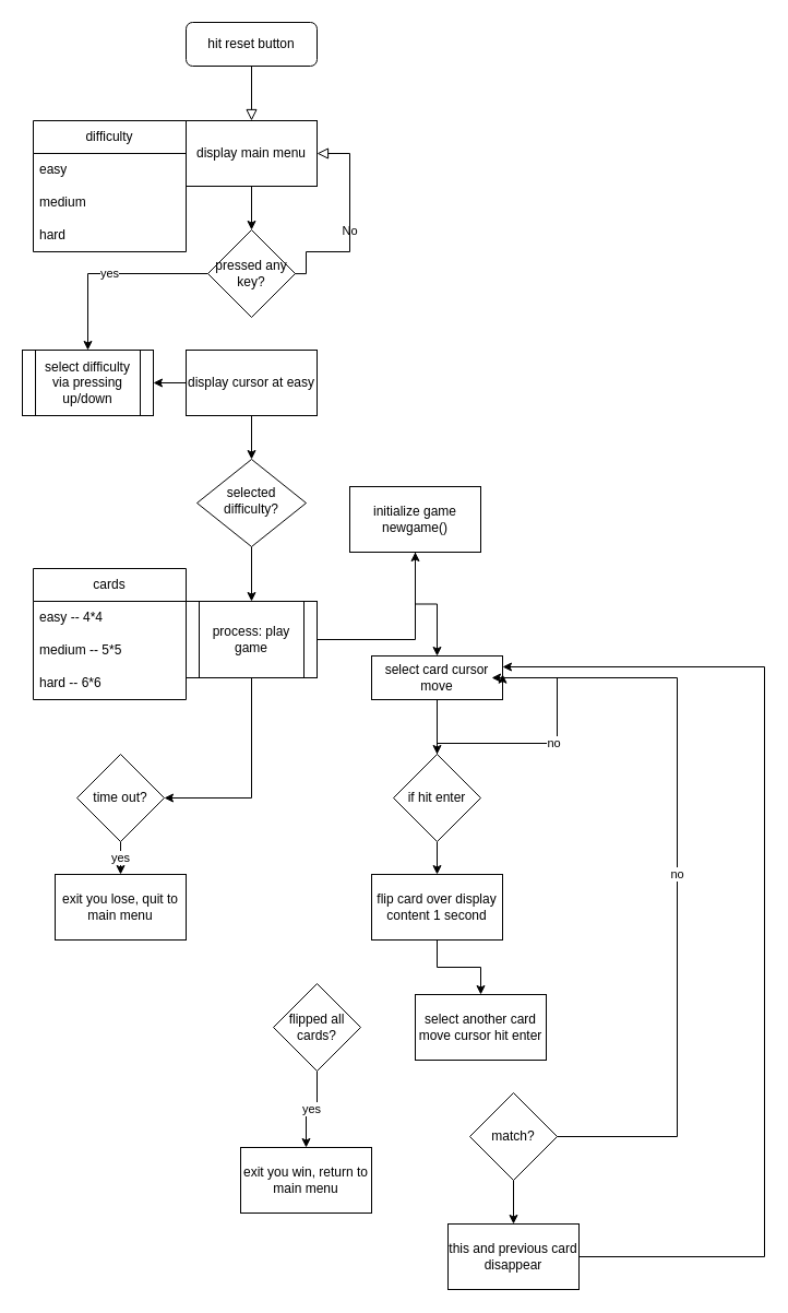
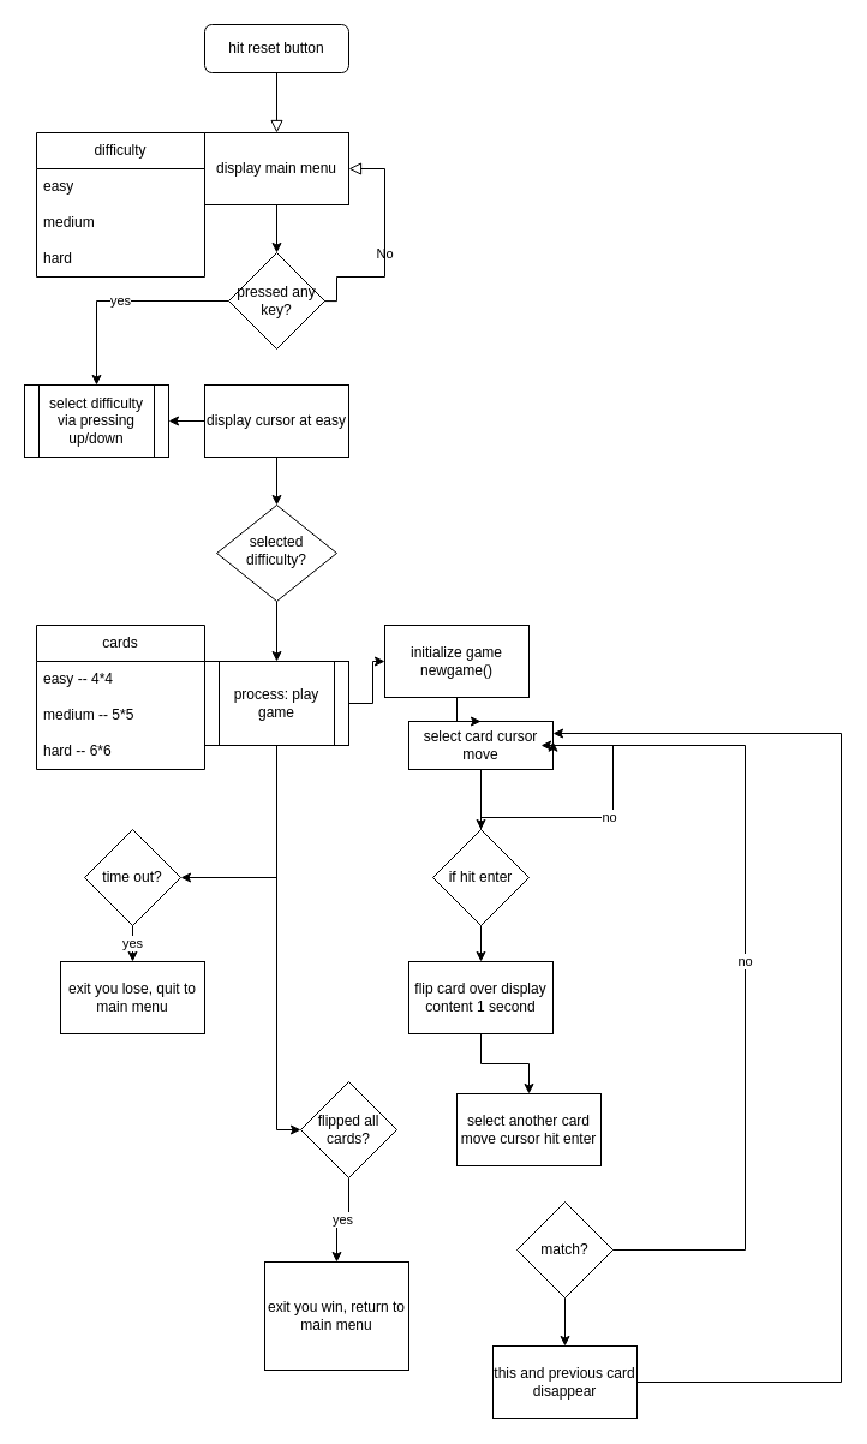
  <mxCell id="0" />
  <mxCell id="1" parent="0" />
  <mxCell id="2" value="" style="rounded=0;html=1;jettySize=auto;orthogonalLoop=1;fontSize=11;endArrow=block;endFill=0;endSize=8;strokeWidth=1;shadow=0;labelBackgroundColor=none;edgeStyle=orthogonalEdgeStyle;entryX=0.5;entryY=0;entryDx=0;entryDy=0;" parent="1" source="3" target="8" edge="1"><mxGeometry relative="1" as="geometry" /></mxCell>
  <mxCell id="3" value="hit reset button" style="rounded=1;whiteSpace=wrap;html=1;fontSize=12;glass=0;strokeWidth=1;shadow=0;" parent="1" vertex="1"><mxGeometry x="170" y="20" width="120" height="40" as="geometry" /></mxCell>
  <mxCell id="4" value="No" style="edgeStyle=orthogonalEdgeStyle;rounded=0;html=1;jettySize=auto;orthogonalLoop=1;fontSize=11;endArrow=block;endFill=0;endSize=8;strokeWidth=1;shadow=0;labelBackgroundColor=none;exitX=0.944;exitY=0.501;exitDx=0;exitDy=0;exitPerimeter=0;entryX=1;entryY=0.5;entryDx=0;entryDy=0;" parent="1" source="13" target="8" edge="1"><mxGeometry x="-0.035" relative="1" as="geometry"><mxPoint as="offset" /><mxPoint x="270" y="309.99" as="sourcePoint" /><mxPoint x="300" y="150" as="targetPoint" /><Array as="points"><mxPoint x="280" y="250" /><mxPoint x="280" y="230" /><mxPoint x="320" y="230" /><mxPoint x="320" y="140" /></Array></mxGeometry></mxCell>
  <mxCell id="5" style="edgeStyle=orthogonalEdgeStyle;rounded=0;orthogonalLoop=1;jettySize=auto;html=1;entryX=0.5;entryY=0;entryDx=0;entryDy=0;" edge="1" parent="1" source="6" target="18"><mxGeometry relative="1" as="geometry" /></mxCell>
  <mxCell id="6" value="selected difficulty?" style="rhombus;whiteSpace=wrap;html=1;shadow=0;fontFamily=Helvetica;fontSize=12;align=center;strokeWidth=1;spacing=6;spacingTop=-4;" parent="1" vertex="1"><mxGeometry x="180" y="420" width="100" height="80" as="geometry" /></mxCell>
  <mxCell id="7" value="" style="edgeStyle=orthogonalEdgeStyle;rounded=0;orthogonalLoop=1;jettySize=auto;html=1;exitX=0.5;exitY=1;exitDx=0;exitDy=0;entryX=0.5;entryY=0;entryDx=0;entryDy=0;" edge="1" parent="1" source="8" target="13"><mxGeometry x="0.038" relative="1" as="geometry"><mxPoint x="220" y="350" as="targetPoint" /><Array as="points"><mxPoint x="230" y="170" /><mxPoint x="230" y="170" /></Array><mxPoint as="offset" /></mxGeometry></mxCell>
  <mxCell id="8" value="display main menu" style="rounded=0;whiteSpace=wrap;html=1;" vertex="1" parent="1"><mxGeometry x="170" y="110" width="120" height="60" as="geometry" /></mxCell>
  <mxCell id="9" value="" style="edgeStyle=orthogonalEdgeStyle;rounded=0;orthogonalLoop=1;jettySize=auto;html=1;" edge="1" parent="1" source="11" target="6"><mxGeometry relative="1" as="geometry" /></mxCell>
  <mxCell id="10" value="" style="edgeStyle=orthogonalEdgeStyle;rounded=0;orthogonalLoop=1;jettySize=auto;html=1;" edge="1" parent="1" source="11" target="14"><mxGeometry relative="1" as="geometry" /></mxCell>
  <mxCell id="11" value="display cursor at easy" style="rounded=0;whiteSpace=wrap;html=1;" vertex="1" parent="1"><mxGeometry x="170" y="320" width="120" height="60" as="geometry" /></mxCell>
  <mxCell id="12" value="yes" style="edgeStyle=orthogonalEdgeStyle;rounded=0;orthogonalLoop=1;jettySize=auto;html=1;" edge="1" parent="1" source="13" target="14"><mxGeometry relative="1" as="geometry" /></mxCell>
  <mxCell id="13" value="pressed any key?" style="rhombus;whiteSpace=wrap;html=1;" vertex="1" parent="1"><mxGeometry x="190" y="210" width="80" height="80" as="geometry" /></mxCell>
  <mxCell id="14" value="select difficulty via pressing up/down" style="shape=process;whiteSpace=wrap;html=1;backgroundOutline=1;" vertex="1" parent="1"><mxGeometry y="320" width="120" height="60" as="geometry" x="20" /></mxCell>
  <mxCell id="15" style="edgeStyle=orthogonalEdgeStyle;rounded=0;orthogonalLoop=1;jettySize=auto;html=1;entryX=1;entryY=0.5;entryDx=0;entryDy=0;" edge="1" parent="1" source="18" target="28"><mxGeometry relative="1" as="geometry"><Array as="points"><mxPoint x="230" y="730" /></Array></mxGeometry></mxCell>
+ <mxCell id="16" style="edgeStyle=orthogonalEdgeStyle;rounded=0;orthogonalLoop=1;jettySize=auto;html=1;entryX=0;entryY=0.5;entryDx=0;entryDy=0;" edge="1" parent="1" source="18" target="31"><mxGeometry relative="1" as="geometry" /></mxCell>
  <mxCell id="17" value="" style="edgeStyle=orthogonalEdgeStyle;rounded=0;orthogonalLoop=1;jettySize=auto;html=1;" edge="1" parent="1" source="18" target="41"><mxGeometry relative="1" as="geometry" /></mxCell>
  <mxCell id="18" value="process: play game" style="shape=process;whiteSpace=wrap;html=1;backgroundOutline=1;" vertex="1" parent="1"><mxGeometry x="170" y="550" width="120" height="70" as="geometry" /></mxCell>
  <mxCell id="19" value="difficulty" style="swimlane;fontStyle=0;childLayout=stackLayout;horizontal=1;startSize=30;horizontalStack=0;resizeParent=1;resizeParentMax=0;resizeLast=0;collapsible=1;marginBottom=0;whiteSpace=wrap;html=1;" vertex="1" parent="1"><mxGeometry x="30" y="110" width="140" height="120" as="geometry" /></mxCell>
  <mxCell id="20" value="easy" style="text;strokeColor=none;fillColor=none;align=left;verticalAlign=middle;spacingLeft=4;spacingRight=4;overflow=hidden;points=[[0,0.5],[1,0.5]];portConstraint=eastwest;rotatable=0;whiteSpace=wrap;html=1;" vertex="1" parent="19"><mxGeometry y="30" width="140" height="30" as="geometry" /></mxCell>
  <mxCell id="21" value="medium" style="text;strokeColor=none;fillColor=none;align=left;verticalAlign=middle;spacingLeft=4;spacingRight=4;overflow=hidden;points=[[0,0.5],[1,0.5]];portConstraint=eastwest;rotatable=0;whiteSpace=wrap;html=1;" vertex="1" parent="19"><mxGeometry y="60" width="140" height="30" as="geometry" /></mxCell>
  <mxCell id="22" value="hard" style="text;strokeColor=none;fillColor=none;align=left;verticalAlign=middle;spacingLeft=4;spacingRight=4;overflow=hidden;points=[[0,0.5],[1,0.5]];portConstraint=eastwest;rotatable=0;whiteSpace=wrap;html=1;" vertex="1" parent="19"><mxGeometry y="90" width="140" height="30" as="geometry" /></mxCell>
  <mxCell id="23" value="cards" style="swimlane;fontStyle=0;childLayout=stackLayout;horizontal=1;startSize=30;horizontalStack=0;resizeParent=1;resizeParentMax=0;resizeLast=0;collapsible=1;marginBottom=0;whiteSpace=wrap;html=1;" vertex="1" parent="1"><mxGeometry x="30" y="520" width="140" height="120" as="geometry" /></mxCell>
  <mxCell id="24" value="easy -- 4*4" style="text;strokeColor=none;fillColor=none;align=left;verticalAlign=middle;spacingLeft=4;spacingRight=4;overflow=hidden;points=[[0,0.5],[1,0.5]];portConstraint=eastwest;rotatable=0;whiteSpace=wrap;html=1;" vertex="1" parent="23"><mxGeometry y="30" width="140" height="30" as="geometry" /></mxCell>
  <mxCell id="25" value="medium -- 5*5" style="text;strokeColor=none;fillColor=none;align=left;verticalAlign=middle;spacingLeft=4;spacingRight=4;overflow=hidden;points=[[0,0.5],[1,0.5]];portConstraint=eastwest;rotatable=0;whiteSpace=wrap;html=1;" vertex="1" parent="23"><mxGeometry y="60" width="140" height="30" as="geometry" /></mxCell>
  <mxCell id="26" value="hard -- 6*6" style="text;strokeColor=none;fillColor=none;align=left;verticalAlign=middle;spacingLeft=4;spacingRight=4;overflow=hidden;points=[[0,0.5],[1,0.5]];portConstraint=eastwest;rotatable=0;whiteSpace=wrap;html=1;" vertex="1" parent="23"><mxGeometry y="90" width="140" height="30" as="geometry" /></mxCell>
  <mxCell id="27" value="yes" style="edgeStyle=orthogonalEdgeStyle;rounded=0;orthogonalLoop=1;jettySize=auto;html=1;" edge="1" parent="1" source="28" target="29"><mxGeometry relative="1" as="geometry" /></mxCell>
  <mxCell id="28" value="time out?" style="rhombus;whiteSpace=wrap;html=1;" vertex="1" parent="1"><mxGeometry x="70" y="690" width="80" height="80" as="geometry" /></mxCell>
  <mxCell id="29" value="exit you lose, quit to main menu" style="whiteSpace=wrap;html=1;" vertex="1" parent="1"><mxGeometry x="50" y="800" width="120" height="60" as="geometry" /></mxCell>
  <mxCell id="30" value="yes" style="edgeStyle=orthogonalEdgeStyle;rounded=0;orthogonalLoop=1;jettySize=auto;html=1;" edge="1" parent="1" source="31" target="32"><mxGeometry relative="1" as="geometry" /></mxCell>
  <mxCell id="31" value="flipped all cards?" style="rhombus;whiteSpace=wrap;html=1;" vertex="1" parent="1"><mxGeometry x="250" y="900" width="80" height="80" as="geometry" /></mxCell>
- <mxCell id="32" value="exit you win, return to main menu" style="whiteSpace=wrap;html=1;" vertex="1" parent="1"><mxGeometry x="220" y="1050" width="120" height="60" as="geometry" /></mxCell>
+ <mxCell id="32" value="exit you win, return to main menu" style="whiteSpace=wrap;html=1;" vertex="1" parent="1"><mxGeometry x="220" y="1050" width="120" height="90" as="geometry" /></mxCell>
  <mxCell id="33" value="" style="edgeStyle=orthogonalEdgeStyle;rounded=0;orthogonalLoop=1;jettySize=auto;html=1;" edge="1" parent="1" source="34" target="36"><mxGeometry relative="1" as="geometry" /></mxCell>
  <mxCell id="34" value="select card cursor move" style="whiteSpace=wrap;html=1;" vertex="1" parent="1"><mxGeometry x="340" y="600" width="120" height="40" as="geometry" /></mxCell>
  <mxCell id="35" value="" style="edgeStyle=orthogonalEdgeStyle;rounded=0;orthogonalLoop=1;jettySize=auto;html=1;" edge="1" parent="1" source="36" target="39"><mxGeometry relative="1" as="geometry" /></mxCell>
  <mxCell id="36" value="if hit enter" style="rhombus;whiteSpace=wrap;html=1;" vertex="1" parent="1"><mxGeometry x="360" y="690" width="80" height="80" as="geometry" /></mxCell>
  <mxCell id="37" value="no" style="edgeStyle=orthogonalEdgeStyle;rounded=0;orthogonalLoop=1;jettySize=auto;html=1;entryX=1;entryY=0.417;entryDx=0;entryDy=0;entryPerimeter=0;" edge="1" parent="1" source="36" target="34"><mxGeometry relative="1" as="geometry"><Array as="points"><mxPoint x="400" y="680" /><mxPoint x="510" y="680" /><mxPoint x="510" y="620" /><mxPoint x="460" y="620" /></Array></mxGeometry></mxCell>
  <mxCell id="38" value="" style="edgeStyle=orthogonalEdgeStyle;rounded=0;orthogonalLoop=1;jettySize=auto;html=1;" edge="1" parent="1" source="39" target="42"><mxGeometry relative="1" as="geometry" /></mxCell>
  <mxCell id="39" value="flip card over display content 1 second" style="whiteSpace=wrap;html=1;" vertex="1" parent="1"><mxGeometry x="340" y="800" width="120" height="60" as="geometry" /></mxCell>
  <mxCell id="40" value="" style="edgeStyle=orthogonalEdgeStyle;rounded=0;orthogonalLoop=1;jettySize=auto;html=1;" edge="1" parent="1" source="41" target="34"><mxGeometry relative="1" as="geometry" /></mxCell>
- <mxCell id="41" value="initialize game newgame()" style="rounded=0;whiteSpace=wrap;html=1;" vertex="1" parent="1"><mxGeometry x="320" y="445" width="120" height="60" as="geometry" /></mxCell>
+ <mxCell id="41" value="initialize game newgame()" style="rounded=0;whiteSpace=wrap;html=1;" vertex="1" parent="1"><mxGeometry x="320" y="520" width="120" height="60" as="geometry" /></mxCell>
  <mxCell id="42" value="select another card move cursor hit enter" style="whiteSpace=wrap;html=1;" vertex="1" parent="1"><mxGeometry x="380" y="910" width="120" height="60" as="geometry" /></mxCell>
  <mxCell id="43" value="" style="edgeStyle=orthogonalEdgeStyle;rounded=0;orthogonalLoop=1;jettySize=auto;html=1;" edge="1" parent="1" source="44" target="47"><mxGeometry relative="1" as="geometry" /></mxCell>
  <mxCell id="44" value="match?" style="rhombus;whiteSpace=wrap;html=1;" vertex="1" parent="1"><mxGeometry x="430" y="1000" width="80" height="80" as="geometry" /></mxCell>
  <mxCell id="45" value="no" style="edgeStyle=orthogonalEdgeStyle;rounded=0;orthogonalLoop=1;jettySize=auto;html=1;entryX=0.917;entryY=0.5;entryDx=0;entryDy=0;entryPerimeter=0;" edge="1" parent="1" source="44" target="34"><mxGeometry relative="1" as="geometry"><Array as="points"><mxPoint x="620" y="1040" /><mxPoint x="620" y="620" /></Array></mxGeometry></mxCell>
  <mxCell id="46" style="edgeStyle=orthogonalEdgeStyle;rounded=0;orthogonalLoop=1;jettySize=auto;html=1;entryX=1;entryY=0.25;entryDx=0;entryDy=0;" edge="1" parent="1" source="47" target="34"><mxGeometry relative="1" as="geometry"><Array as="points"><mxPoint x="700" y="1150" /><mxPoint x="700" y="610" /></Array></mxGeometry></mxCell>
  <mxCell id="47" value="this and previous card disappear" style="whiteSpace=wrap;html=1;" vertex="1" parent="1"><mxGeometry x="410" y="1120" width="120" height="60" as="geometry" /></mxCell>
